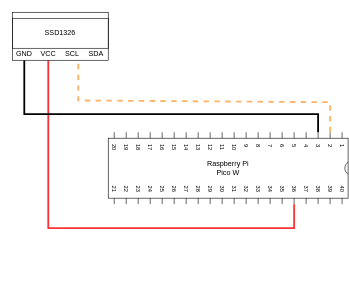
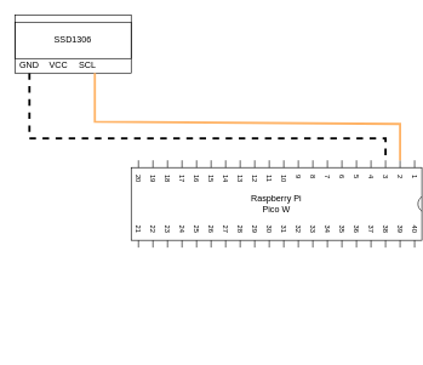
  <mxCell id="0" />
  <mxCell id="1" parent="0" />
  <mxCell id="2" value="Raspberry Pi&lt;br&gt;Pico W" style="shadow=0;dashed=0;align=center;html=1;strokeWidth=1;shape=mxgraph.electrical.logic_gates.dual_inline_ic;labelNames=a,b,c,d,e,f,g,h,i,j,k,l,m,n,o,p,q,r,s,t;whiteSpace=wrap;rotation=90;horizontal=0;" parent="1" vertex="1"><mxGeometry x="320" y="80" width="120" height="400" as="geometry" /></mxCell>
- <mxCell id="3" value="" style="endArrow=none;html=1;rounded=0;entryX=0.5;entryY=1;entryDx=0;entryDy=0;strokeColor=#FF3333;strokeWidth=3;exitX=1;exitY=0;exitDx=0;exitDy=90;exitPerimeter=0;" parent="1" source="2" target="8" edge="1"><mxGeometry width="50" height="50" relative="1" as="geometry"><mxPoint x="33" y="385" as="sourcePoint" /><mxPoint x="40" y="180" as="targetPoint" /><Array as="points"><mxPoint x="490" y="380" /><mxPoint x="80" y="380" /></Array></mxGeometry></mxCell>
- <mxCell id="4" value="" style="endArrow=none;html=1;rounded=0;exitX=0.5;exitY=1;exitDx=0;exitDy=0;strokeWidth=3;entryX=0;entryY=0;entryDx=0;entryDy=50;entryPerimeter=0;" parent="1" source="9" target="2" edge="1"><mxGeometry width="50" height="50" relative="1" as="geometry"><mxPoint x="80" y="100" as="sourcePoint" /><mxPoint x="370" y="100" as="targetPoint" /><Array as="points"><mxPoint x="40" y="190" /><mxPoint x="530" y="190" /></Array></mxGeometry></mxCell>
+ <mxCell id="4" value="" style="endArrow=none;html=1;rounded=0;exitX=0.5;exitY=1;exitDx=0;exitDy=0;strokeWidth=3;entryX=0;entryY=0;entryDx=0;entryDy=50;entryPerimeter=0;dashed=1;" parent="1" source="9" target="2" edge="1"><mxGeometry width="50" height="50" relative="1" as="geometry"><mxPoint x="80" y="100" as="sourcePoint" /><mxPoint x="370" y="100" as="targetPoint" /><Array as="points"><mxPoint x="40" y="190" /><mxPoint x="530" y="190" /></Array></mxGeometry></mxCell>
  <mxCell id="5" value="" style="rounded=0;whiteSpace=wrap;html=1;container=0;" parent="1" vertex="1"><mxGeometry x="20" y="20" width="160" height="80" as="geometry" /></mxCell>
  <mxCell id="6" value="SCL" style="text;html=1;strokeColor=none;fillColor=none;align=center;verticalAlign=middle;whiteSpace=wrap;rounded=0;container=0;" parent="1" vertex="1"><mxGeometry x="100" y="80" width="40" height="20" as="geometry" /></mxCell>
- <mxCell id="7" value="SDA" style="text;html=1;strokeColor=none;fillColor=none;align=center;verticalAlign=middle;whiteSpace=wrap;rounded=0;container=0;" parent="1" vertex="1"><mxGeometry x="140" y="80" width="40" height="20" as="geometry" /></mxCell>
  <mxCell id="8" value="VCC" style="text;html=1;strokeColor=none;fillColor=none;align=center;verticalAlign=middle;whiteSpace=wrap;rounded=0;container=0;" parent="1" vertex="1"><mxGeometry x="60" y="80" width="40" height="20" as="geometry" /></mxCell>
  <mxCell id="9" value="GND" style="text;html=1;strokeColor=none;fillColor=none;align=center;verticalAlign=middle;whiteSpace=wrap;rounded=0;container=0;" parent="1" vertex="1"><mxGeometry x="20" y="80" width="40" height="20" as="geometry" /></mxCell>
- <mxCell id="10" value="SSD1326" style="text;html=1;strokeColor=default;fillColor=none;align=center;verticalAlign=middle;whiteSpace=wrap;rounded=0;container=0;" parent="1" vertex="1"><mxGeometry x="20" y="30" width="160" height="50" as="geometry" /></mxCell>
- <mxCell id="11" value="" style="endArrow=none;html=1;rounded=0;strokeWidth=3;exitX=0;exitY=0;exitDx=0;exitDy=30;strokeColor=#FFB366;entryX=0.75;entryY=1;entryDx=0;entryDy=0;exitPerimeter=0;dashed=1;" parent="1" source="2" target="6" edge="1"><mxGeometry width="50" height="50" relative="1" as="geometry"><mxPoint x="234" y="167" as="sourcePoint" /><mxPoint x="254" y="177" as="targetPoint" /><Array as="points"><mxPoint x="550" y="170" /><mxPoint x="130" y="167" /></Array></mxGeometry></mxCell>
+ <mxCell id="10" value="SSD1306" style="text;html=1;strokeColor=default;fillColor=none;align=center;verticalAlign=middle;whiteSpace=wrap;rounded=0;container=0;" parent="1" vertex="1"><mxGeometry x="20" y="30" width="160" height="50" as="geometry" /></mxCell>
+ <mxCell id="11" value="" style="endArrow=none;html=1;rounded=0;strokeWidth=3;exitX=0;exitY=0;exitDx=0;exitDy=30;strokeColor=#FFB366;entryX=0.75;entryY=1;entryDx=0;entryDy=0;exitPerimeter=0;" parent="1" source="2" target="6" edge="1"><mxGeometry width="50" height="50" relative="1" as="geometry"><mxPoint x="234" y="167" as="sourcePoint" /><mxPoint x="254" y="177" as="targetPoint" /><Array as="points"><mxPoint x="550" y="170" /><mxPoint x="130" y="167" /></Array></mxGeometry></mxCell>
